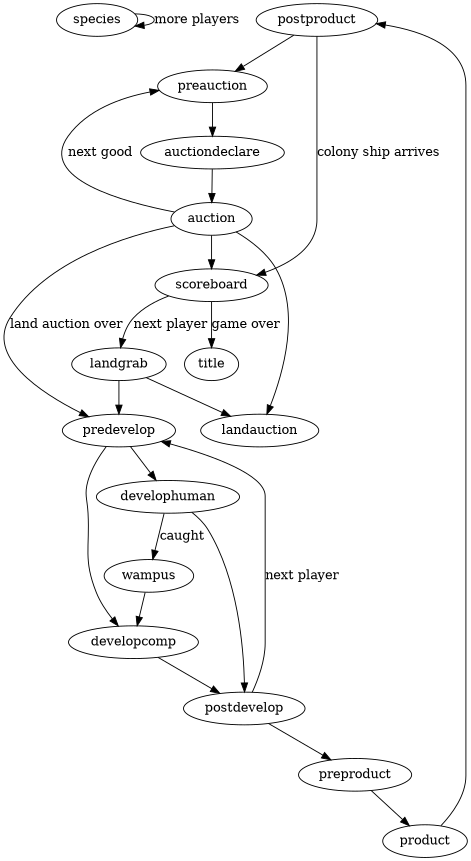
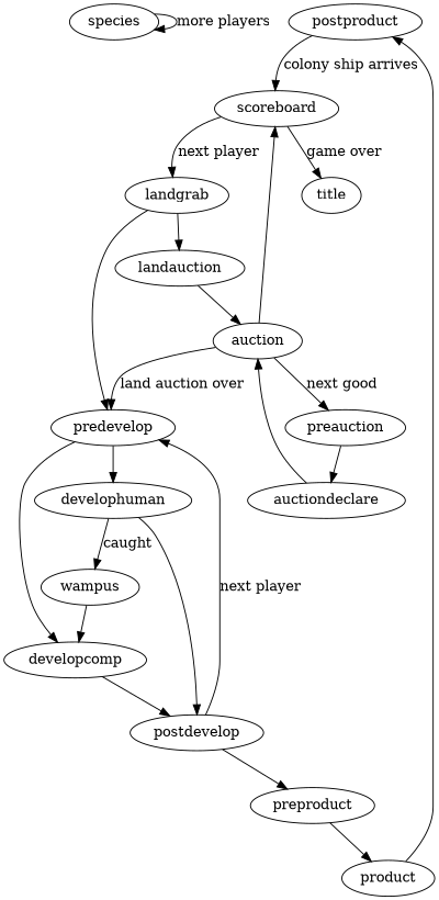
  digraph {
    species
    postproduct
    scoreboard
    preauction
    title
    landgrab
    auctiondeclare
    landauction
    predevelop
    auction
    develophuman
    developcomp
    wampus
    postdevelop
    preproduct
    product
    species -> species [label="more players"]
    postproduct -> scoreboard [label="colony ship arrives"]
-   postproduct -> preauction
    scoreboard -> title [label="game over"]
    scoreboard -> landgrab [label="next player"]
    preauction -> auctiondeclare
    landgrab -> landauction
    landgrab -> predevelop
    auctiondeclare -> auction
-   auction -> landauction
+   landauction -> auction
    predevelop -> develophuman
    predevelop -> developcomp
    auction -> scoreboard
    auction -> preauction [label="next good"]
    auction -> predevelop [label="land auction over"]
    develophuman -> wampus [label=caught]
    develophuman -> postdevelop
    developcomp -> postdevelop
    wampus -> developcomp
    postdevelop -> predevelop [label="next player"]
    postdevelop -> preproduct
    preproduct -> product
    product -> postproduct
  }
